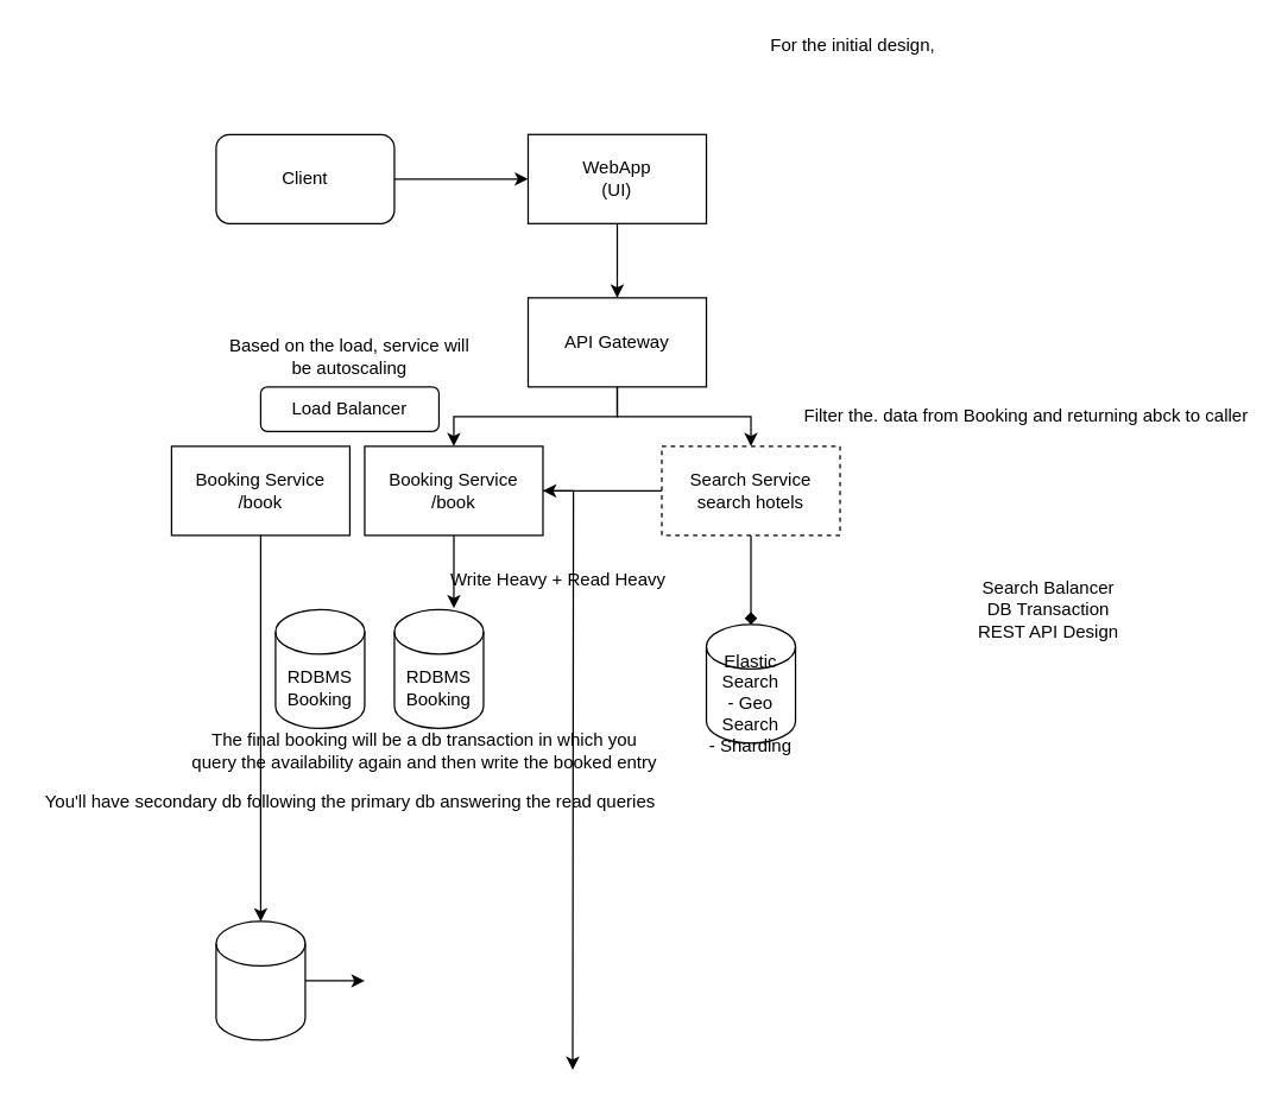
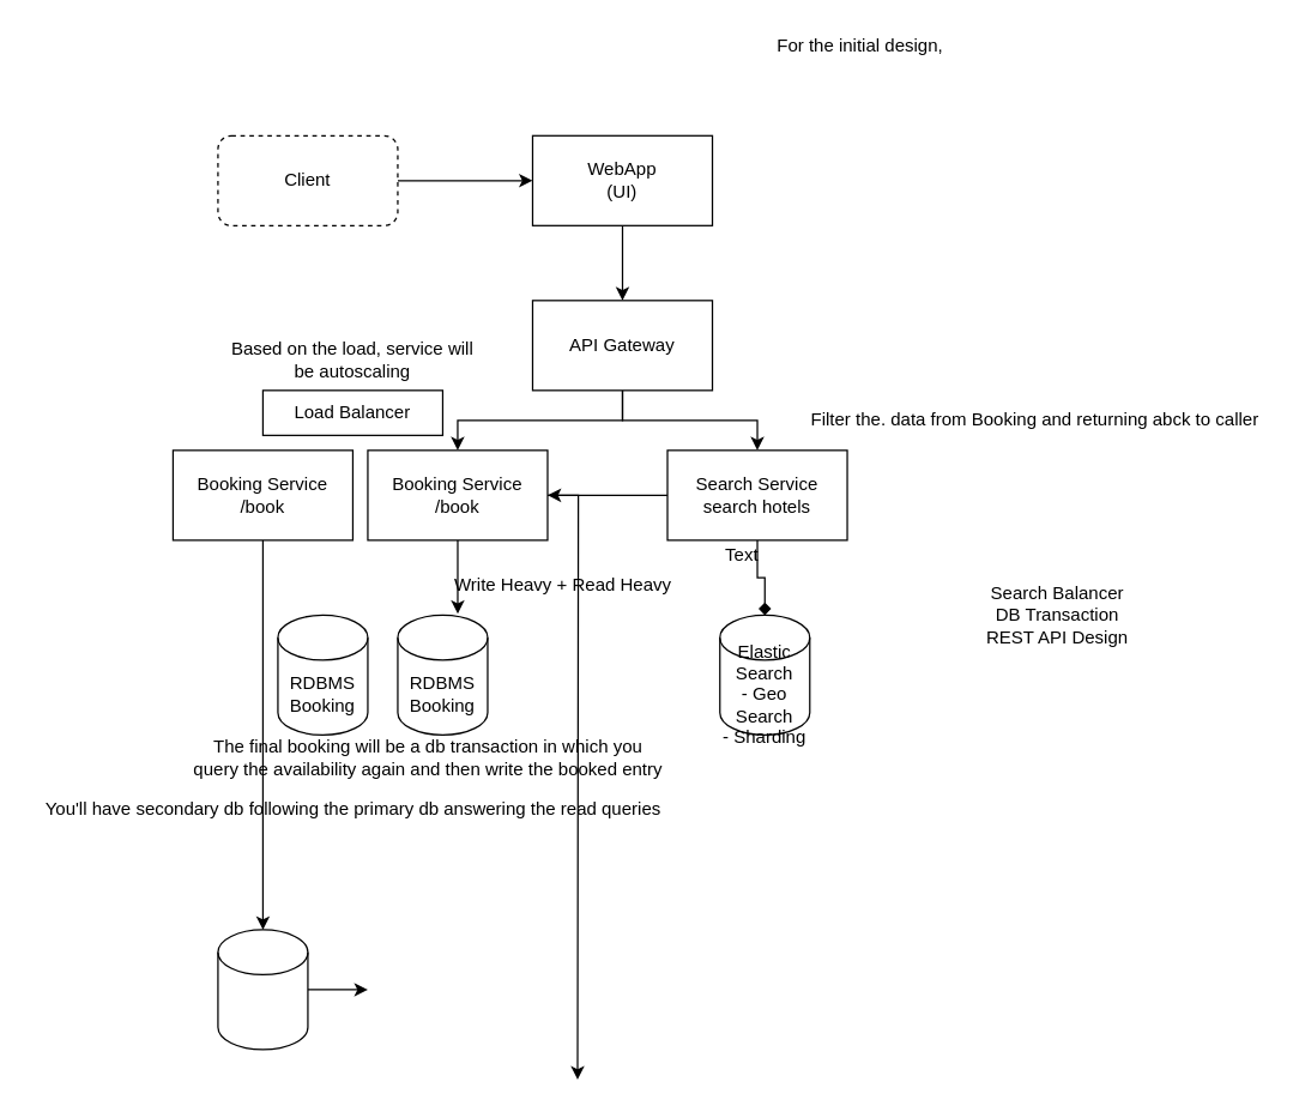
  <mxCell id="0" />
  <mxCell id="1" parent="0" />
  <mxCell id="2" style="edgeStyle=orthogonalEdgeStyle;rounded=0;orthogonalLoop=1;jettySize=auto;html=1;" edge="1" parent="1" source="3"><mxGeometry relative="1" as="geometry"><mxPoint x="355" y="120" as="targetPoint" /></mxGeometry></mxCell>
- <mxCell id="3" value="Client" style="rounded=1;whiteSpace=wrap;html=1;" vertex="1" parent="1"><mxGeometry x="145" y="90" width="120" height="60" as="geometry" /></mxCell>
+ <mxCell id="3" value="Client" style="rounded=1;whiteSpace=wrap;html=1;dashed=1;" vertex="1" parent="1"><mxGeometry x="145" y="90" width="120" height="60" as="geometry" /></mxCell>
  <mxCell id="4" style="edgeStyle=orthogonalEdgeStyle;rounded=0;orthogonalLoop=1;jettySize=auto;html=1;" edge="1" parent="1" source="5"><mxGeometry relative="1" as="geometry"><mxPoint x="415" y="200" as="targetPoint" /></mxGeometry></mxCell>
  <mxCell id="5" value="WebApp&lt;br&gt;(UI)" style="rounded=0;whiteSpace=wrap;html=1;" vertex="1" parent="1"><mxGeometry x="355" y="90" width="120" height="60" as="geometry" /></mxCell>
  <mxCell id="6" style="edgeStyle=orthogonalEdgeStyle;rounded=0;orthogonalLoop=1;jettySize=auto;html=1;entryX=0.5;entryY=0;entryDx=0;entryDy=0;" edge="1" parent="1" source="8" target="11"><mxGeometry relative="1" as="geometry" /></mxCell>
  <mxCell id="7" style="edgeStyle=orthogonalEdgeStyle;rounded=0;orthogonalLoop=1;jettySize=auto;html=1;entryX=0.5;entryY=0;entryDx=0;entryDy=0;" edge="1" parent="1" source="8" target="14"><mxGeometry relative="1" as="geometry" /></mxCell>
  <mxCell id="8" value="API Gateway" style="rounded=0;whiteSpace=wrap;html=1;" vertex="1" parent="1"><mxGeometry x="355" y="200" width="120" height="60" as="geometry" /></mxCell>
  <mxCell id="9" style="edgeStyle=orthogonalEdgeStyle;rounded=0;orthogonalLoop=1;jettySize=auto;html=1;entryX=0.667;entryY=-0.012;entryDx=0;entryDy=0;entryPerimeter=0;" edge="1" parent="1" source="11" target="15"><mxGeometry relative="1" as="geometry" /></mxCell>
  <mxCell id="10" style="edgeStyle=orthogonalEdgeStyle;rounded=0;orthogonalLoop=1;jettySize=auto;html=1;" edge="1" parent="1" source="11"><mxGeometry relative="1" as="geometry"><mxPoint x="385" y="720" as="targetPoint" /></mxGeometry></mxCell>
  <mxCell id="11" value="Booking Service&lt;br&gt;/book" style="rounded=0;whiteSpace=wrap;html=1;" vertex="1" parent="1"><mxGeometry x="245" y="300" width="120" height="60" as="geometry" /></mxCell>
  <mxCell id="12" style="edgeStyle=orthogonalEdgeStyle;rounded=0;orthogonalLoop=1;jettySize=auto;html=1;" edge="1" parent="1" source="14" target="11"><mxGeometry relative="1" as="geometry" /></mxCell>
  <mxCell id="13" style="edgeStyle=orthogonalEdgeStyle;rounded=0;orthogonalLoop=1;jettySize=auto;html=1;entryX=0.5;entryY=0;entryDx=0;entryDy=0;entryPerimeter=0;endArrow=diamond;" edge="1" parent="1" source="14" target="16"><mxGeometry relative="1" as="geometry" /></mxCell>
- <mxCell id="14" value="Search Service&lt;br&gt;search hotels" style="rounded=0;whiteSpace=wrap;html=1;dashed=1;" vertex="1" parent="1"><mxGeometry x="445" y="300" width="120" height="60" as="geometry" /></mxCell>
+ <mxCell id="14" value="Search Service&lt;br&gt;search hotels" style="rounded=0;whiteSpace=wrap;html=1;" vertex="1" parent="1"><mxGeometry x="445" y="300" width="120" height="60" as="geometry" /></mxCell>
  <mxCell id="15" value="RDBMS&lt;br&gt;Booking" style="shape=cylinder3;whiteSpace=wrap;html=1;boundedLbl=1;backgroundOutline=1;size=15;" vertex="1" parent="1"><mxGeometry x="265" y="410" width="60" height="80" as="geometry" /></mxCell>
- <mxCell id="16" value="Elastic Search&lt;br&gt;- Geo Search&lt;br&gt;- Sharding" style="shape=cylinder3;whiteSpace=wrap;html=1;boundedLbl=1;backgroundOutline=1;size=15;" vertex="1" parent="1"><mxGeometry x="475" y="420" width="60" height="80" as="geometry" /></mxCell>
+ <mxCell id="16" value="Elastic Search&lt;br&gt;- Geo Search&lt;br&gt;- Sharding" style="shape=cylinder3;whiteSpace=wrap;html=1;boundedLbl=1;backgroundOutline=1;size=15;" vertex="1" parent="1"><mxGeometry x="480" y="410" width="60" height="80" as="geometry" /></mxCell>
  <mxCell id="17" value="Filter the. data from Booking and returning abck to caller" style="text;html=1;align=center;verticalAlign=middle;resizable=0;points=[];autosize=1;strokeColor=none;" vertex="1" parent="1"><mxGeometry x="535" y="270" width="310" height="20" as="geometry" /></mxCell>
  <mxCell id="18" value="For the initial design,&amp;nbsp;" style="text;html=1;align=center;verticalAlign=middle;resizable=0;points=[];autosize=1;strokeColor=none;" vertex="1" parent="1"><mxGeometry x="510" y="20" width="130" height="20" as="geometry" /></mxCell>
  <mxCell id="19" style="edgeStyle=orthogonalEdgeStyle;rounded=0;orthogonalLoop=1;jettySize=auto;html=1;" edge="1" parent="1" source="20" target="30"><mxGeometry relative="1" as="geometry"><mxPoint x="175" y="660" as="targetPoint" /></mxGeometry></mxCell>
  <mxCell id="20" value="Booking Service&lt;br&gt;/book" style="rounded=0;whiteSpace=wrap;html=1;" vertex="1" parent="1"><mxGeometry x="115" y="300" width="120" height="60" as="geometry" /></mxCell>
- <mxCell id="21" value="Load Balancer" style="rounded=1;whiteSpace=wrap;html=1;" vertex="1" parent="1"><mxGeometry x="175" y="260" width="120" height="30" as="geometry" /></mxCell>
+ <mxCell id="21" value="Load Balancer" style="whiteSpace=wrap;html=1;rounded=0;" vertex="1" parent="1"><mxGeometry x="175" y="260" width="120" height="30" as="geometry" /></mxCell>
  <mxCell id="22" value="Based on the load, service will be autoscaling" style="text;html=1;strokeColor=none;fillColor=none;align=center;verticalAlign=middle;whiteSpace=wrap;rounded=0;" vertex="1" parent="1"><mxGeometry x="145" y="230" width="180" height="20" as="geometry" /></mxCell>
  <mxCell id="23" value="Write Heavy + Read Heavy" style="text;html=1;align=center;verticalAlign=middle;resizable=0;points=[];autosize=1;strokeColor=none;" vertex="1" parent="1"><mxGeometry x="295" y="380" width="160" height="20" as="geometry" /></mxCell>
  <mxCell id="24" value="RDBMS&lt;br&gt;Booking" style="shape=cylinder3;whiteSpace=wrap;html=1;boundedLbl=1;backgroundOutline=1;size=15;" vertex="1" parent="1"><mxGeometry x="185" y="410" width="60" height="80" as="geometry" /></mxCell>
  <mxCell id="25" value="You'll have secondary db following the primary db answering the read queries" style="text;html=1;align=center;verticalAlign=middle;resizable=0;points=[];autosize=1;strokeColor=none;" vertex="1" parent="1"><mxGeometry x="20" y="530" width="430" height="20" as="geometry" /></mxCell>
  <mxCell id="26" value="The final booking will be a db transaction in which you &lt;br&gt;query the availability again and then write the booked entry" style="text;html=1;align=center;verticalAlign=middle;resizable=0;points=[];autosize=1;strokeColor=none;" vertex="1" parent="1"><mxGeometry x="120" y="490" width="330" height="30" as="geometry" /></mxCell>
  <mxCell id="27" value="Search Balancer&lt;br&gt;DB Transaction&lt;br&gt;REST API Design&lt;br&gt;" style="text;html=1;align=center;verticalAlign=middle;resizable=0;points=[];autosize=1;strokeColor=none;" vertex="1" parent="1"><mxGeometry x="650" y="385" width="110" height="50" as="geometry" /></mxCell>
+ <mxCell id="28" value="Text" style="text;html=1;strokeColor=none;fillColor=none;align=center;verticalAlign=middle;whiteSpace=wrap;rounded=0;" vertex="1" parent="1"><mxGeometry x="475" y="360" width="40" height="20" as="geometry" /></mxCell>
  <mxCell id="29" style="edgeStyle=orthogonalEdgeStyle;rounded=0;orthogonalLoop=1;jettySize=auto;html=1;" edge="1" parent="1" source="30"><mxGeometry relative="1" as="geometry"><mxPoint x="245" y="660" as="targetPoint" /></mxGeometry></mxCell>
  <mxCell id="30" value="" style="shape=cylinder3;whiteSpace=wrap;html=1;boundedLbl=1;backgroundOutline=1;size=15;" vertex="1" parent="1"><mxGeometry x="145" y="620" width="60" height="80" as="geometry" /></mxCell>
